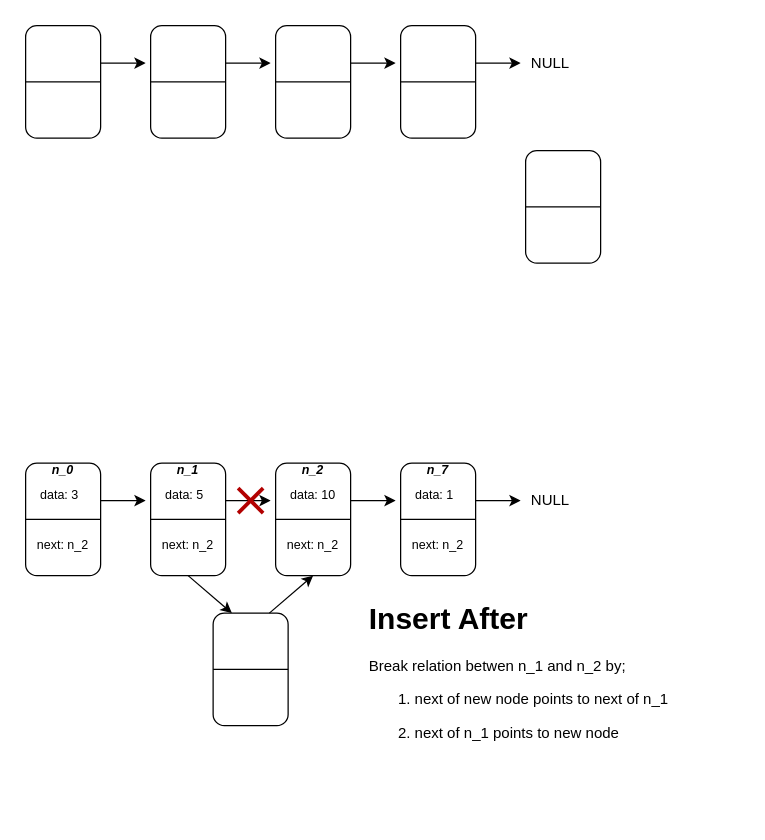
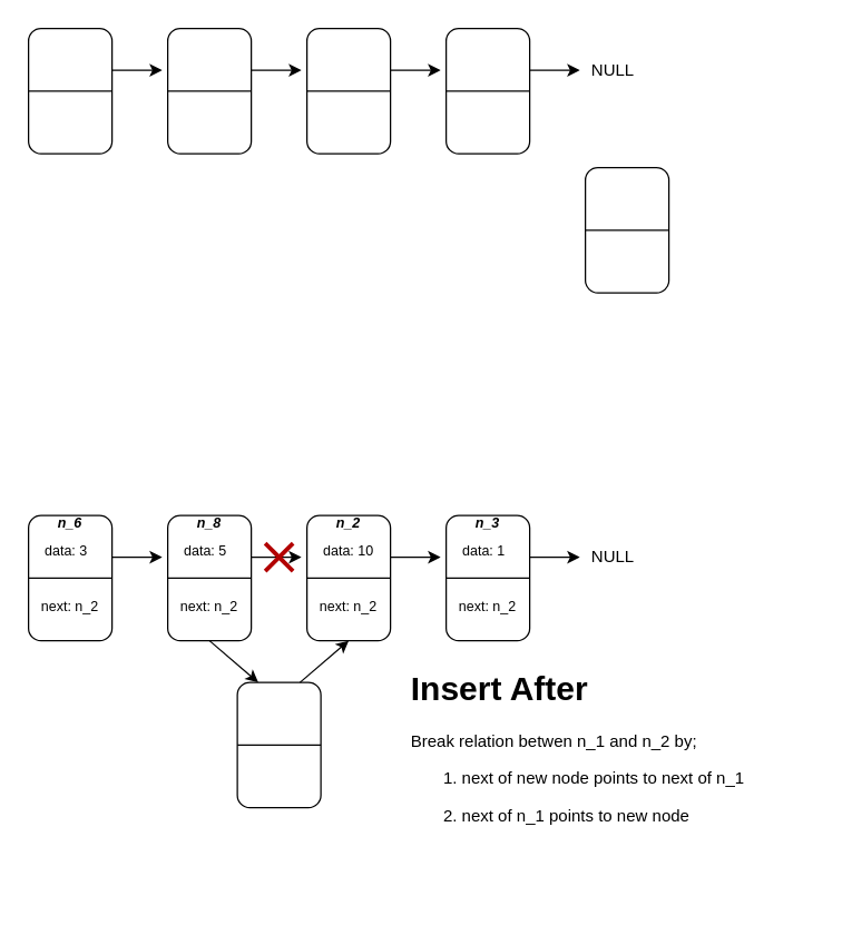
  <mxCell id="0" />
  <mxCell id="1" parent="0" />
  <mxCell id="2" value="" style="rounded=1;whiteSpace=wrap;html=1;" vertex="1" parent="1"><mxGeometry x="20" y="20" width="60" height="90" as="geometry" /></mxCell>
  <mxCell id="3" value="" style="endArrow=none;html=1;exitX=0;exitY=0.5;exitDx=0;exitDy=0;entryX=1;entryY=0.5;entryDx=0;entryDy=0;" edge="1" parent="1" source="2" target="2"><mxGeometry width="50" height="50" relative="1" as="geometry"><mxPoint x="360" y="230" as="sourcePoint" /><mxPoint x="410" y="180" as="targetPoint" /></mxGeometry></mxCell>
  <mxCell id="4" value="" style="rounded=1;whiteSpace=wrap;html=1;" vertex="1" parent="1"><mxGeometry x="120" y="20" width="60" height="90" as="geometry" /></mxCell>
  <mxCell id="5" value="" style="endArrow=none;html=1;exitX=0;exitY=0.5;exitDx=0;exitDy=0;entryX=1;entryY=0.5;entryDx=0;entryDy=0;" edge="1" parent="1" source="4" target="4"><mxGeometry width="50" height="50" relative="1" as="geometry"><mxPoint x="370" y="240" as="sourcePoint" /><mxPoint x="420" y="190" as="targetPoint" /></mxGeometry></mxCell>
  <mxCell id="6" value="" style="rounded=1;whiteSpace=wrap;html=1;" vertex="1" parent="1"><mxGeometry x="220" y="20" width="60" height="90" as="geometry" /></mxCell>
  <mxCell id="7" value="" style="endArrow=none;html=1;exitX=0;exitY=0.5;exitDx=0;exitDy=0;entryX=1;entryY=0.5;entryDx=0;entryDy=0;" edge="1" parent="1" source="6" target="6"><mxGeometry width="50" height="50" relative="1" as="geometry"><mxPoint x="380" y="250" as="sourcePoint" /><mxPoint x="430" y="200" as="targetPoint" /></mxGeometry></mxCell>
  <mxCell id="8" value="" style="rounded=1;whiteSpace=wrap;html=1;" vertex="1" parent="1"><mxGeometry x="320" y="20" width="60" height="90" as="geometry" /></mxCell>
  <mxCell id="9" value="" style="endArrow=none;html=1;exitX=0;exitY=0.5;exitDx=0;exitDy=0;entryX=1;entryY=0.5;entryDx=0;entryDy=0;" edge="1" parent="1" source="8" target="8"><mxGeometry width="50" height="50" relative="1" as="geometry"><mxPoint x="690" y="230" as="sourcePoint" /><mxPoint x="740" y="180" as="targetPoint" /></mxGeometry></mxCell>
  <mxCell id="10" value="" style="rounded=1;whiteSpace=wrap;html=1;" vertex="1" parent="1"><mxGeometry x="420" y="120" width="60" height="90" as="geometry" /></mxCell>
  <mxCell id="11" value="" style="endArrow=none;html=1;exitX=0;exitY=0.5;exitDx=0;exitDy=0;entryX=1;entryY=0.5;entryDx=0;entryDy=0;" edge="1" parent="1" source="10" target="10"><mxGeometry width="50" height="50" relative="1" as="geometry"><mxPoint x="790" y="330" as="sourcePoint" /><mxPoint x="840" y="280" as="targetPoint" /></mxGeometry></mxCell>
  <mxCell id="12" value="" style="endArrow=classic;html=1;entryX=-0.067;entryY=0.333;entryDx=0;entryDy=0;entryPerimeter=0;" edge="1" parent="1" target="4"><mxGeometry width="50" height="50" relative="1" as="geometry"><mxPoint x="80" y="50" as="sourcePoint" /><mxPoint x="130" y="0" as="targetPoint" /></mxGeometry></mxCell>
  <mxCell id="13" value="" style="endArrow=classic;html=1;entryX=-0.067;entryY=0.333;entryDx=0;entryDy=0;entryPerimeter=0;" edge="1" parent="1"><mxGeometry width="50" height="50" relative="1" as="geometry"><mxPoint x="180" y="50.03" as="sourcePoint" /><mxPoint x="215.98" y="50" as="targetPoint" /></mxGeometry></mxCell>
  <mxCell id="14" value="" style="endArrow=classic;html=1;entryX=-0.067;entryY=0.333;entryDx=0;entryDy=0;entryPerimeter=0;" edge="1" parent="1"><mxGeometry width="50" height="50" relative="1" as="geometry"><mxPoint x="280" y="50.03" as="sourcePoint" /><mxPoint x="315.98" y="50" as="targetPoint" /></mxGeometry></mxCell>
  <mxCell id="15" value="" style="endArrow=classic;html=1;entryX=-0.067;entryY=0.333;entryDx=0;entryDy=0;entryPerimeter=0;" edge="1" parent="1"><mxGeometry width="50" height="50" relative="1" as="geometry"><mxPoint x="380" y="50.03" as="sourcePoint" /><mxPoint x="415.98" y="50" as="targetPoint" /></mxGeometry></mxCell>
  <mxCell id="16" value="NULL" style="text;html=1;strokeColor=none;fillColor=none;align=center;verticalAlign=middle;whiteSpace=wrap;rounded=0;" vertex="1" parent="1"><mxGeometry x="420" y="40" width="40" height="20" as="geometry" /></mxCell>
  <mxCell id="17" value="" style="rounded=1;whiteSpace=wrap;html=1;" vertex="1" parent="1"><mxGeometry x="20" y="370" width="60" height="90" as="geometry" /></mxCell>
  <mxCell id="18" value="" style="endArrow=none;html=1;exitX=0;exitY=0.5;exitDx=0;exitDy=0;entryX=1;entryY=0.5;entryDx=0;entryDy=0;" edge="1" parent="1" source="17" target="17"><mxGeometry width="50" height="50" relative="1" as="geometry"><mxPoint x="360" y="580" as="sourcePoint" /><mxPoint x="410" y="530" as="targetPoint" /></mxGeometry></mxCell>
  <mxCell id="19" value="" style="rounded=1;whiteSpace=wrap;html=1;" vertex="1" parent="1"><mxGeometry x="120" y="370" width="60" height="90" as="geometry" /></mxCell>
  <mxCell id="20" value="" style="endArrow=none;html=1;exitX=0;exitY=0.5;exitDx=0;exitDy=0;entryX=1;entryY=0.5;entryDx=0;entryDy=0;" edge="1" parent="1" source="19" target="19"><mxGeometry width="50" height="50" relative="1" as="geometry"><mxPoint x="370" y="590" as="sourcePoint" /><mxPoint x="420" y="540" as="targetPoint" /></mxGeometry></mxCell>
  <mxCell id="21" value="" style="rounded=1;whiteSpace=wrap;html=1;" vertex="1" parent="1"><mxGeometry x="220" y="370" width="60" height="90" as="geometry" /></mxCell>
  <mxCell id="22" value="" style="endArrow=none;html=1;exitX=0;exitY=0.5;exitDx=0;exitDy=0;entryX=1;entryY=0.5;entryDx=0;entryDy=0;" edge="1" parent="1" source="21" target="21"><mxGeometry width="50" height="50" relative="1" as="geometry"><mxPoint x="380" y="600" as="sourcePoint" /><mxPoint x="430" y="550" as="targetPoint" /></mxGeometry></mxCell>
  <mxCell id="23" value="" style="rounded=1;whiteSpace=wrap;html=1;" vertex="1" parent="1"><mxGeometry x="320" y="370" width="60" height="90" as="geometry" /></mxCell>
  <mxCell id="24" value="" style="endArrow=none;html=1;exitX=0;exitY=0.5;exitDx=0;exitDy=0;entryX=1;entryY=0.5;entryDx=0;entryDy=0;" edge="1" parent="1" source="23" target="23"><mxGeometry width="50" height="50" relative="1" as="geometry"><mxPoint x="690" y="580" as="sourcePoint" /><mxPoint x="740" y="530" as="targetPoint" /></mxGeometry></mxCell>
  <mxCell id="25" value="" style="endArrow=classic;html=1;entryX=-0.067;entryY=0.333;entryDx=0;entryDy=0;entryPerimeter=0;" edge="1" parent="1" target="19"><mxGeometry width="50" height="50" relative="1" as="geometry"><mxPoint x="80" y="400" as="sourcePoint" /><mxPoint x="130" y="350" as="targetPoint" /></mxGeometry></mxCell>
  <mxCell id="26" value="" style="endArrow=classic;html=1;entryX=-0.067;entryY=0.333;entryDx=0;entryDy=0;entryPerimeter=0;" edge="1" parent="1"><mxGeometry width="50" height="50" relative="1" as="geometry"><mxPoint x="180" y="400.03" as="sourcePoint" /><mxPoint x="215.98" y="400" as="targetPoint" /></mxGeometry></mxCell>
  <mxCell id="27" value="" style="endArrow=classic;html=1;entryX=-0.067;entryY=0.333;entryDx=0;entryDy=0;entryPerimeter=0;" edge="1" parent="1"><mxGeometry width="50" height="50" relative="1" as="geometry"><mxPoint x="280" y="400.03" as="sourcePoint" /><mxPoint x="315.98" y="400" as="targetPoint" /></mxGeometry></mxCell>
  <mxCell id="28" value="" style="endArrow=classic;html=1;entryX=-0.067;entryY=0.333;entryDx=0;entryDy=0;entryPerimeter=0;" edge="1" parent="1"><mxGeometry width="50" height="50" relative="1" as="geometry"><mxPoint x="380" y="400.03" as="sourcePoint" /><mxPoint x="415.98" y="400" as="targetPoint" /></mxGeometry></mxCell>
  <mxCell id="29" value="NULL" style="text;html=1;strokeColor=none;fillColor=none;align=center;verticalAlign=middle;whiteSpace=wrap;rounded=0;" vertex="1" parent="1"><mxGeometry x="420" y="390" width="40" height="20" as="geometry" /></mxCell>
  <mxCell id="30" value="" style="rounded=1;whiteSpace=wrap;html=1;" vertex="1" parent="1"><mxGeometry x="170" y="490" width="60" height="90" as="geometry" /></mxCell>
  <mxCell id="31" value="" style="endArrow=none;html=1;exitX=0;exitY=0.5;exitDx=0;exitDy=0;entryX=1;entryY=0.5;entryDx=0;entryDy=0;" edge="1" parent="1" source="30" target="30"><mxGeometry width="50" height="50" relative="1" as="geometry"><mxPoint x="520" y="700" as="sourcePoint" /><mxPoint x="570" y="650" as="targetPoint" /></mxGeometry></mxCell>
  <mxCell id="32" value="" style="endArrow=classic;html=1;entryX=0.25;entryY=0;entryDx=0;entryDy=0;" edge="1" parent="1" target="30"><mxGeometry width="50" height="50" relative="1" as="geometry"><mxPoint x="150" y="460" as="sourcePoint" /><mxPoint x="200" y="410" as="targetPoint" /></mxGeometry></mxCell>
  <mxCell id="33" value="" style="endArrow=classic;html=1;entryX=0.5;entryY=1;entryDx=0;entryDy=0;exitX=0.75;exitY=0;exitDx=0;exitDy=0;" edge="1" parent="1" source="30" target="21"><mxGeometry width="50" height="50" relative="1" as="geometry"><mxPoint x="225" y="490" as="sourcePoint" /><mxPoint x="275" y="440" as="targetPoint" /></mxGeometry></mxCell>
  <mxCell id="34" value="" style="endArrow=none;html=1;fillColor=#e51400;strokeColor=#B20000;strokeWidth=3;" edge="1" parent="1"><mxGeometry width="50" height="50" relative="1" as="geometry"><mxPoint x="190" y="410" as="sourcePoint" /><mxPoint x="210" y="390" as="targetPoint" /></mxGeometry></mxCell>
  <mxCell id="35" value="" style="endArrow=none;html=1;fillColor=#e51400;strokeColor=#B20000;strokeWidth=3;" edge="1" parent="1"><mxGeometry width="50" height="50" relative="1" as="geometry"><mxPoint x="190" y="390" as="sourcePoint" /><mxPoint x="210" y="410" as="targetPoint" /></mxGeometry></mxCell>
  <mxCell id="36" value="&lt;h1&gt;Insert After&lt;/h1&gt;&lt;p&gt;Break relation betwen n_1 and n_2 by;&lt;/p&gt;&lt;p&gt;&amp;nbsp; &amp;nbsp; &amp;nbsp; &amp;nbsp;1. next of new node points to next of n_1&lt;/p&gt;&lt;p&gt;&amp;nbsp; &amp;nbsp; &amp;nbsp; &amp;nbsp;2. next of n_1 points to new node&amp;nbsp;&lt;/p&gt;" style="text;html=1;strokeColor=none;fillColor=none;spacing=5;spacingTop=-20;whiteSpace=wrap;overflow=hidden;rounded=0;" vertex="1" parent="1"><mxGeometry x="290" y="475" width="300" height="175" as="geometry" /></mxCell>
- <mxCell id="37" value="&lt;b style=&quot;font-size: x-small&quot;&gt;&lt;i&gt;n_1&lt;/i&gt;&lt;/b&gt;" style="text;html=1;strokeColor=none;fillColor=none;align=center;verticalAlign=middle;whiteSpace=wrap;rounded=0;" vertex="1" parent="1"><mxGeometry x="130" y="370" width="40" height="10" as="geometry" /></mxCell>
+ <mxCell id="37" value="&lt;b style=&quot;font-size: x-small&quot;&gt;&lt;i&gt;n_8&lt;/i&gt;&lt;/b&gt;" style="text;html=1;strokeColor=none;fillColor=none;align=center;verticalAlign=middle;whiteSpace=wrap;rounded=0;" vertex="1" parent="1"><mxGeometry x="130" y="370" width="40" height="10" as="geometry" /></mxCell>
  <mxCell id="38" value="&lt;font size=&quot;1&quot;&gt;data: 5&lt;/font&gt;&lt;span style=&quot;font-family: monospace ; font-size: 0px&quot;&gt;%3CmxGraphModel%3E%3Croot%3E%3CmxCell%20id%3D%220%22%2F%3E%3CmxCell%20id%3D%221%22%20parent%3D%220%22%2F%3E%3CmxCell%20id%3D%222%22%20value%3D%22%26lt%3Bfont%20size%3D%26quot%3B1%26quot%3B%26gt%3Bn_1%26lt%3B%2Ffont%26gt%3B%22%20style%3D%22text%3Bhtml%3D1%3BstrokeColor%3Dnone%3BfillColor%3Dnone%3Balign%3Dcenter%3BverticalAlign%3Dmiddle%3BwhiteSpace%3Dwrap%3Brounded%3D0%3B%22%20vertex%3D%221%22%20parent%3D%221%22%3E%3CmxGeometry%20x%3D%22170%22%20y%3D%22360%22%20width%3D%2240%22%20height%3D%2210%22%20as%3D%22geometry%22%2F%3E%3C%2FmxCell%3E%3C%2Froot%3E%3C%2FmxGraphModel%3E&lt;/span&gt;" style="text;html=1;strokeColor=none;fillColor=none;align=left;verticalAlign=middle;whiteSpace=wrap;rounded=0;" vertex="1" parent="1"><mxGeometry x="130" y="390" width="40" height="10" as="geometry" /></mxCell>
  <mxCell id="39" value="&lt;font size=&quot;1&quot;&gt;next: n_2&lt;/font&gt;" style="text;html=1;strokeColor=none;fillColor=none;align=center;verticalAlign=middle;whiteSpace=wrap;rounded=0;" vertex="1" parent="1"><mxGeometry x="125" y="430" width="50" height="10" as="geometry" /></mxCell>
- <mxCell id="40" value="&lt;font size=&quot;1&quot;&gt;&lt;b&gt;&lt;i&gt;n_0&lt;/i&gt;&lt;/b&gt;&lt;/font&gt;" style="text;html=1;strokeColor=none;fillColor=none;align=center;verticalAlign=middle;whiteSpace=wrap;rounded=0;" vertex="1" parent="1"><mxGeometry x="30" y="370" width="40" height="10" as="geometry" /></mxCell>
+ <mxCell id="40" value="&lt;font size=&quot;1&quot;&gt;&lt;b&gt;&lt;i&gt;n_6&lt;/i&gt;&lt;/b&gt;&lt;/font&gt;" style="text;html=1;strokeColor=none;fillColor=none;align=center;verticalAlign=middle;whiteSpace=wrap;rounded=0;" vertex="1" parent="1"><mxGeometry x="30" y="370" width="40" height="10" as="geometry" /></mxCell>
  <mxCell id="41" value="&lt;font size=&quot;1&quot;&gt;&lt;b&gt;&lt;i&gt;n_2&lt;/i&gt;&lt;/b&gt;&lt;/font&gt;" style="text;html=1;strokeColor=none;fillColor=none;align=center;verticalAlign=middle;whiteSpace=wrap;rounded=0;" vertex="1" parent="1"><mxGeometry x="230" y="370" width="40" height="10" as="geometry" /></mxCell>
- <mxCell id="42" value="&lt;font size=&quot;1&quot;&gt;&lt;b&gt;&lt;i&gt;n_7&lt;/i&gt;&lt;/b&gt;&lt;/font&gt;" style="text;html=1;strokeColor=none;fillColor=none;align=center;verticalAlign=middle;whiteSpace=wrap;rounded=0;" vertex="1" parent="1"><mxGeometry x="330" y="370" width="40" height="10" as="geometry" /></mxCell>
+ <mxCell id="42" value="&lt;font size=&quot;1&quot;&gt;&lt;b&gt;&lt;i&gt;n_3&lt;/i&gt;&lt;/b&gt;&lt;/font&gt;" style="text;html=1;strokeColor=none;fillColor=none;align=center;verticalAlign=middle;whiteSpace=wrap;rounded=0;" vertex="1" parent="1"><mxGeometry x="330" y="370" width="40" height="10" as="geometry" /></mxCell>
  <mxCell id="43" value="&lt;font size=&quot;1&quot;&gt;data: 3&lt;/font&gt;&lt;span style=&quot;font-family: monospace ; font-size: 0px&quot;&gt;%3CmxGraphModel%3E%3Croot%3E%3CmxCell%20id%3D%220%22%2F%3E%3CmxCell%20id%3D%221%22%20parent%3D%220%22%2F%3E%3CmxCell%20id%3D%222%22%20value%3D%22%26lt%3Bfont%20size%3D%26quot%3B1%26quot%3B%26gt%3Bn_1%26lt%3B%2Ffont%26gt%3B%22%20style%3D%22text%3Bhtml%3D1%3BstrokeColor%3Dnone%3BfillColor%3Dnone%3Balign%3Dcenter%3BverticalAlign%3Dmiddle%3BwhiteSpace%3Dwrap%3Brounded%3D0%3B%22%20vertex%3D%221%22%20parent%3D%221%22%3E%3CmxGeometry%20x%3D%22170%22%20y%3D%22360%22%20width%3D%2240%22%20height%3D%2210%22%20as%3D%22geometry%22%2F%3E%3C%2FmxCell%3E%3C%2Froot%3E%3C%2FmxGraphModel%3&lt;/span&gt;" style="text;html=1;strokeColor=none;fillColor=none;align=left;verticalAlign=middle;whiteSpace=wrap;rounded=0;" vertex="1" parent="1"><mxGeometry x="30" y="390" width="40" height="10" as="geometry" /></mxCell>
  <mxCell id="44" value="&lt;font size=&quot;1&quot;&gt;next: n_2&lt;/font&gt;" style="text;html=1;strokeColor=none;fillColor=none;align=center;verticalAlign=middle;whiteSpace=wrap;rounded=0;" vertex="1" parent="1"><mxGeometry x="25" y="430" width="50" height="10" as="geometry" /></mxCell>
  <mxCell id="45" value="&lt;font size=&quot;1&quot;&gt;data: 10&lt;/font&gt;&lt;span style=&quot;font-family: monospace ; font-size: 0px&quot;&gt;%3CmxGraphModel%3E%3Croot%3E%3CmxCell%20id%3D%220%22%2F%3E%3CmxCell%20id%3D%221%22%20parent%3D%220%22%2F%3E%3CmxCell%20id%3D%222%22%20value%3D%22%26lt%3Bfont%20size%3D%26quot%3B1%26quot%3B%26gt%3Bn_1%26lt%3B%2Ffont%26gt%3B%22%20style%3D%22text%3Bhtml%3D1%3BstrokeColor%3Dnone%3BfillColor%3Dnone%3Balign%3Dcenter%3BverticalAlign%3Dmiddle%3BwhiteSpace%3Dwrap%3Brounded%3D0%3B%22%20vertex%3D%221%22%20parent%3D%221%22%3E%3CmxGeometry%20x%3D%22170%22%20y%3D%22360%22%20width%3D%2240%22%20height%3D%2210%22%20as%3D%22geometry%22%2F%3E%3C%2FmxCell%3E%3C%2Froot%3E%3C%2FmxGraphModel%3E&lt;/span&gt;" style="text;html=1;strokeColor=none;fillColor=none;align=left;verticalAlign=middle;whiteSpace=wrap;rounded=0;" vertex="1" parent="1"><mxGeometry x="230" y="390" width="40" height="10" as="geometry" /></mxCell>
  <mxCell id="46" value="&lt;font size=&quot;1&quot;&gt;data: 1&lt;/font&gt;&lt;span style=&quot;font-family: monospace ; font-size: 0px&quot;&gt;%3CmxGraphModel%3E%3Croot%3E%3CmxCell%20id%3D%220%22%2F%3E%3CmxCell%20id%3D%221%22%20parent%3D%220%22%2F%3E%3CmxCell%20id%3D%222%22%20value%3D%22%26lt%3Bfont%20size%3D%26quot%3B1%26quot%3B%26gt%3Bn_1%26lt%3B%2Ffont%26gt%3B%22%20style%3D%22text%3Bhtml%3D1%3BstrokeColor%3Dnone%3BfillColor%3Dnone%3Balign%3Dcenter%3BverticalAlign%3Dmiddle%3BwhiteSpace%3Dwrap%3Brounded%3D0%3B%22%20vertex%3D%221%22%20parent%3D%221%22%3E%3CmxGeometry%20x%3D%22170%22%20y%3D%22360%22%20width%3D%2240%22%20height%3D%2210%22%20as%3D%22geometry%22%2F%3E%3C%2FmxCell%3E%3C%2Froot%3E%3C%2FmxGraphModel%3E&lt;/span&gt;" style="text;html=1;strokeColor=none;fillColor=none;align=left;verticalAlign=middle;whiteSpace=wrap;rounded=0;" vertex="1" parent="1"><mxGeometry x="330" y="390" width="40" height="10" as="geometry" /></mxCell>
  <mxCell id="47" value="&lt;font size=&quot;1&quot;&gt;next: n_2&lt;/font&gt;" style="text;html=1;strokeColor=none;fillColor=none;align=center;verticalAlign=middle;whiteSpace=wrap;rounded=0;" vertex="1" parent="1"><mxGeometry x="225" y="430" width="50" height="10" as="geometry" /></mxCell>
  <mxCell id="48" value="&lt;font size=&quot;1&quot;&gt;next: n_2&lt;/font&gt;" style="text;html=1;strokeColor=none;fillColor=none;align=center;verticalAlign=middle;whiteSpace=wrap;rounded=0;" vertex="1" parent="1"><mxGeometry x="325" y="430" width="50" height="10" as="geometry" /></mxCell>
